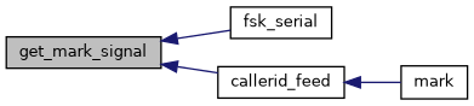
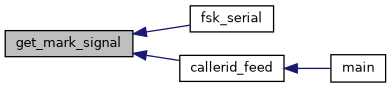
  digraph {
    rankdir=LR
    node [color=black fillcolor=white fontname=Helvetica fontsize=10 shape=record style=filled]
    edge [color=midnightblue dir=back fontname=Helvetica fontsize=10 labelfontname=Helvetica labelfontsize=10 style=solid]
    n1 [fillcolor=grey75 fontcolor=black height=0.2 label=get_mark_signal width=0.4]
    n2 [height=0.2 label=fsk_serial width=0.4]
    n3 [height=0.2 label=callerid_feed width=0.4]
-   n4 [height=0.2 label=mark width=0.4]
+   n4 [height=0.2 label=main width=0.4]
    n1 -> n2
    n1 -> n3
    n3 -> n4
  }
